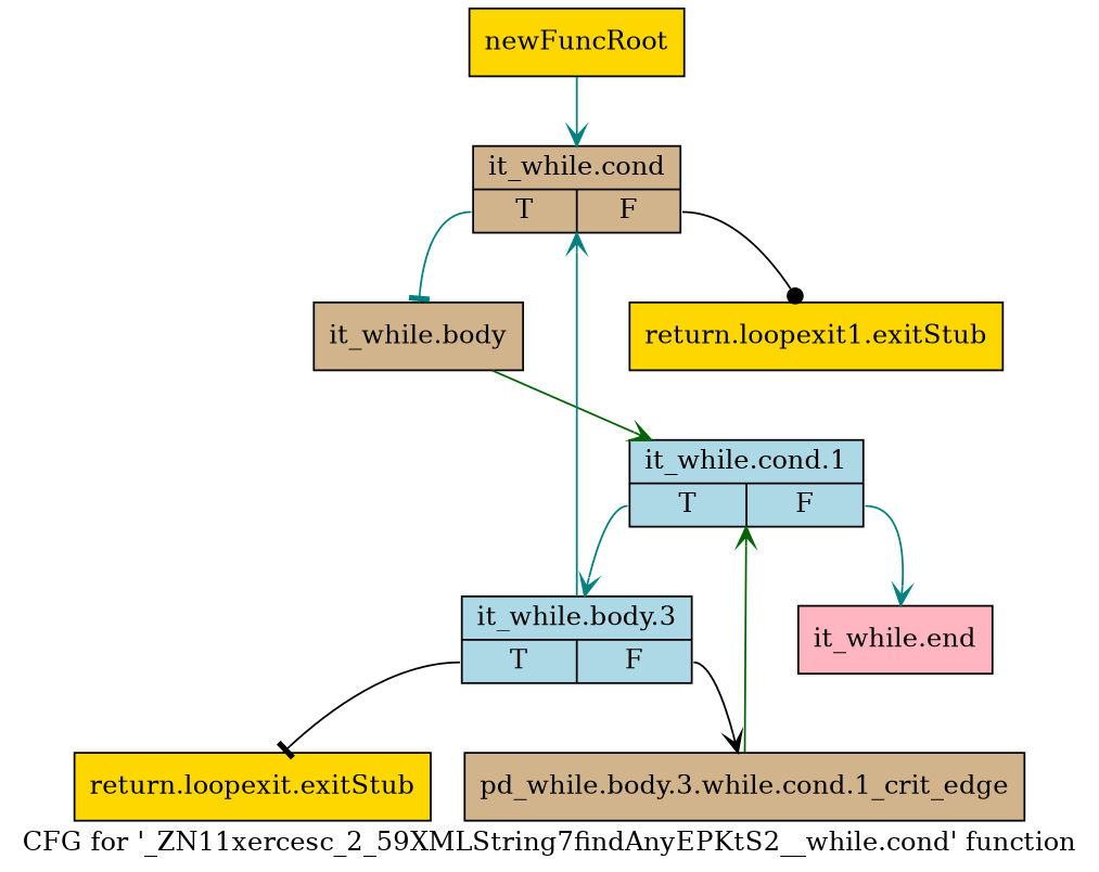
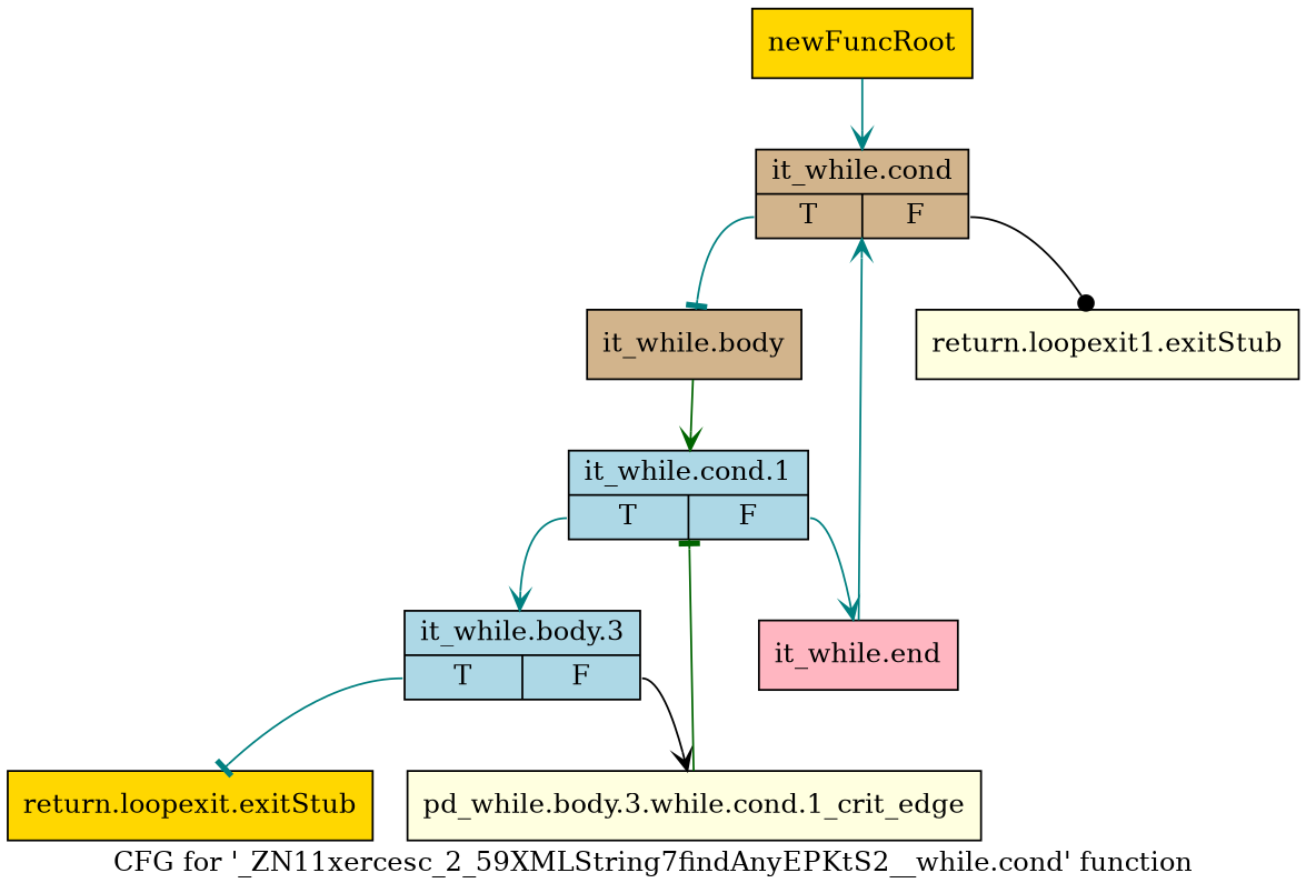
  digraph {
    label="CFG for '_ZN11xercesc_2_59XMLString7findAnyEPKtS2__while.cond' function"
    node [fillcolor=gold shape=record style=filled]
    edge [arrowhead=vee color=teal]
    n1 [label="{newFuncRoot}"]
    n2 [fillcolor=tan label="{it_while.cond|{<s0>T|<s1>F}}"]
-   n3 [label="{return.loopexit1.exitStub}"]
+   n3 [fillcolor=lightyellow label="{return.loopexit1.exitStub}"]
    n4 [fillcolor=tan label="{it_while.body}"]
    n5 [fillcolor=lightblue label="{it_while.cond.1|{<s0>T|<s1>F}}"]
    n6 [label="{return.loopexit.exitStub}"]
    n7 [fillcolor=lightblue label="{it_while.body.3|{<s0>T|<s1>F}}"]
    n8 [fillcolor=lightpink label="{it_while.end}"]
-   n9 [fillcolor=tan label="{pd_while.body.3.while.cond.1_crit_edge}"]
+   n9 [fillcolor=lightyellow label="{pd_while.body.3.while.cond.1_crit_edge}"]
    n1 -> n2
    n2 -> n3 [arrowhead=dot color=black tailport=s1]
    n2 -> n4 [arrowhead=tee tailport=s0]
    n4 -> n5 [color=darkgreen]
    n5 -> n7 [tailport=s0]
    n5 -> n8 [tailport=s1]
-   n7 -> n6 [arrowhead=tee color=black tailport=s0]
+   n7 -> n6 [arrowhead=tee tailport=s0]
    n7 -> n9 [color=black tailport=s1]
-   n7 -> n2
-   n9 -> n5 [color=darkgreen]
+   n8 -> n2
+   n9 -> n5 [arrowhead=tee color=darkgreen]
  }
